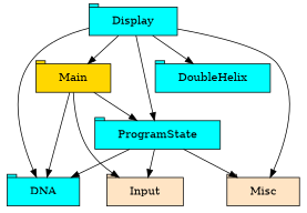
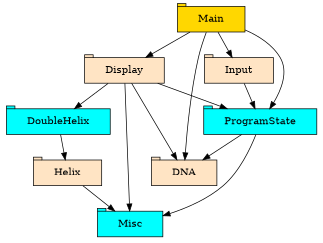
  digraph {
    node [fillcolor=bisque margin="0.4,0.1" shape=tab style=filled]
    edge [color=black]
-   n1 [fillcolor=cyan label=DNA]
+   n1 [label=DNA]
    n2 [fillcolor=cyan label=DoubleHelix]
-   n4 [label=Misc]
-   n5 [fillcolor=cyan label=Display]
+   n3 [label=Helix]
+   n4 [fillcolor=cyan label=Misc]
+   n5 [label=Display]
    n6 [fillcolor=cyan label=ProgramState]
    n7 [label=Input]
    n8 [fillcolor=gold label=Main]
+   n2 -> n3
+   n3 -> n4
    n5 -> n1
    n5 -> n2
    n5 -> n4
    n5 -> n6
    n6 -> n1
    n6 -> n4
-   n6 -> n7
+   n7 -> n6
    n8 -> n1
-   n5 -> n8
+   n8 -> n5
    n8 -> n6
    n8 -> n7
  }
